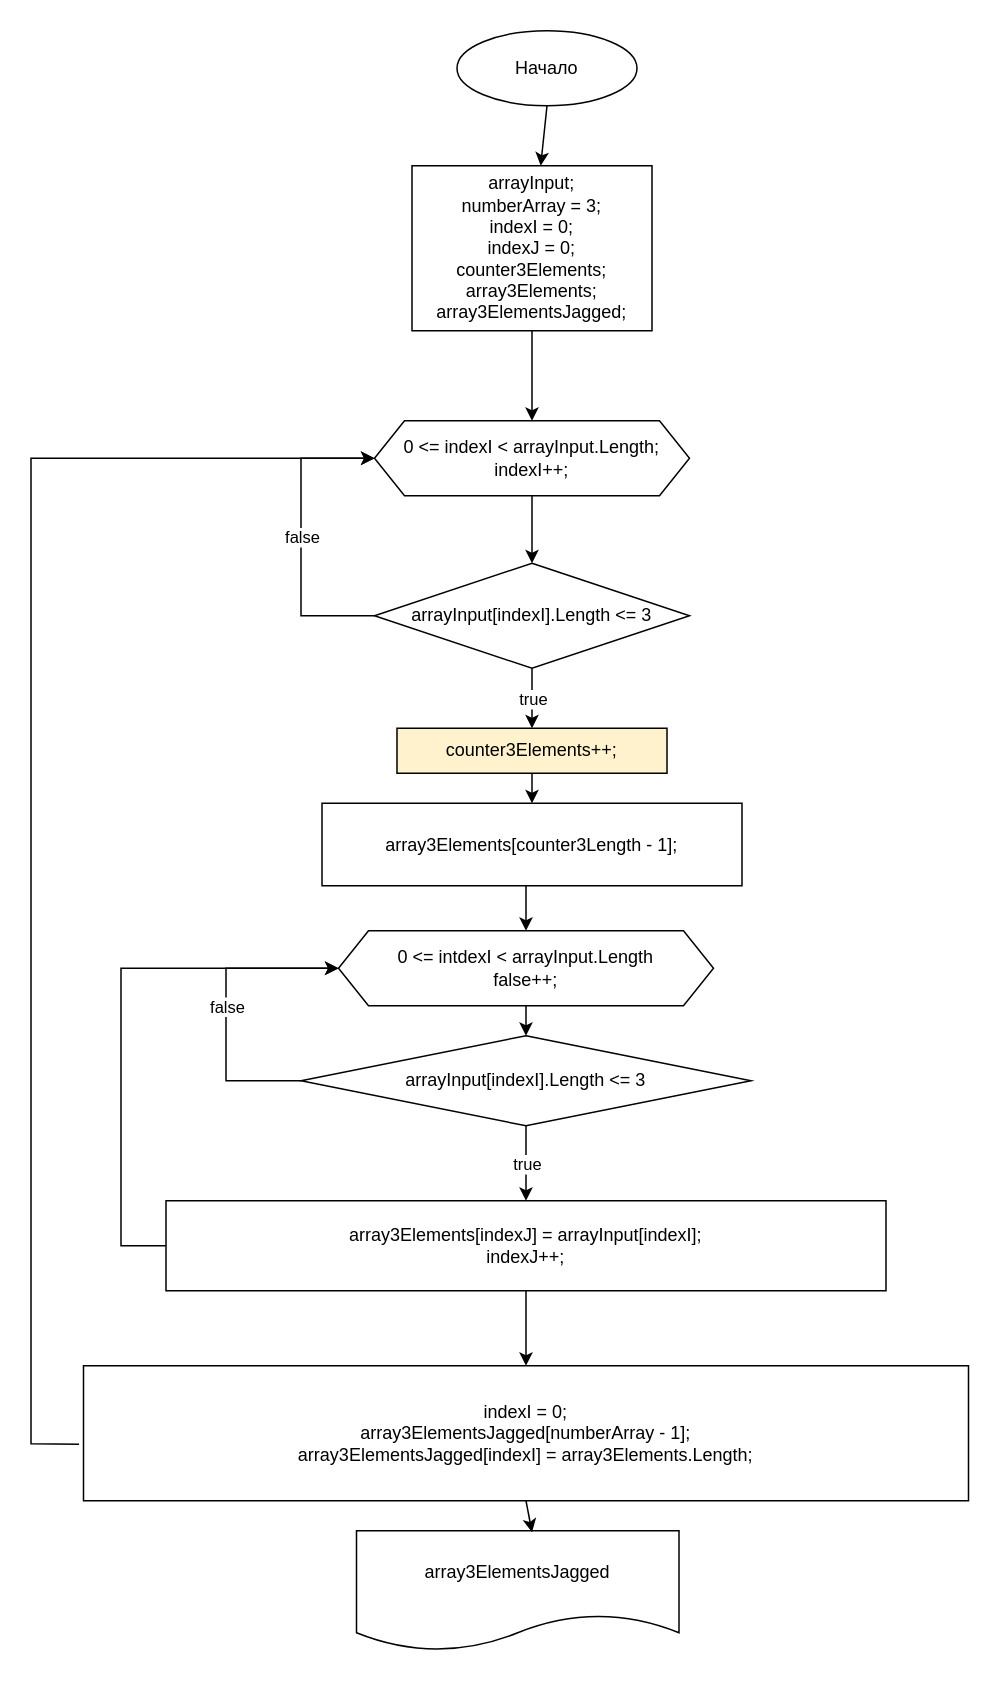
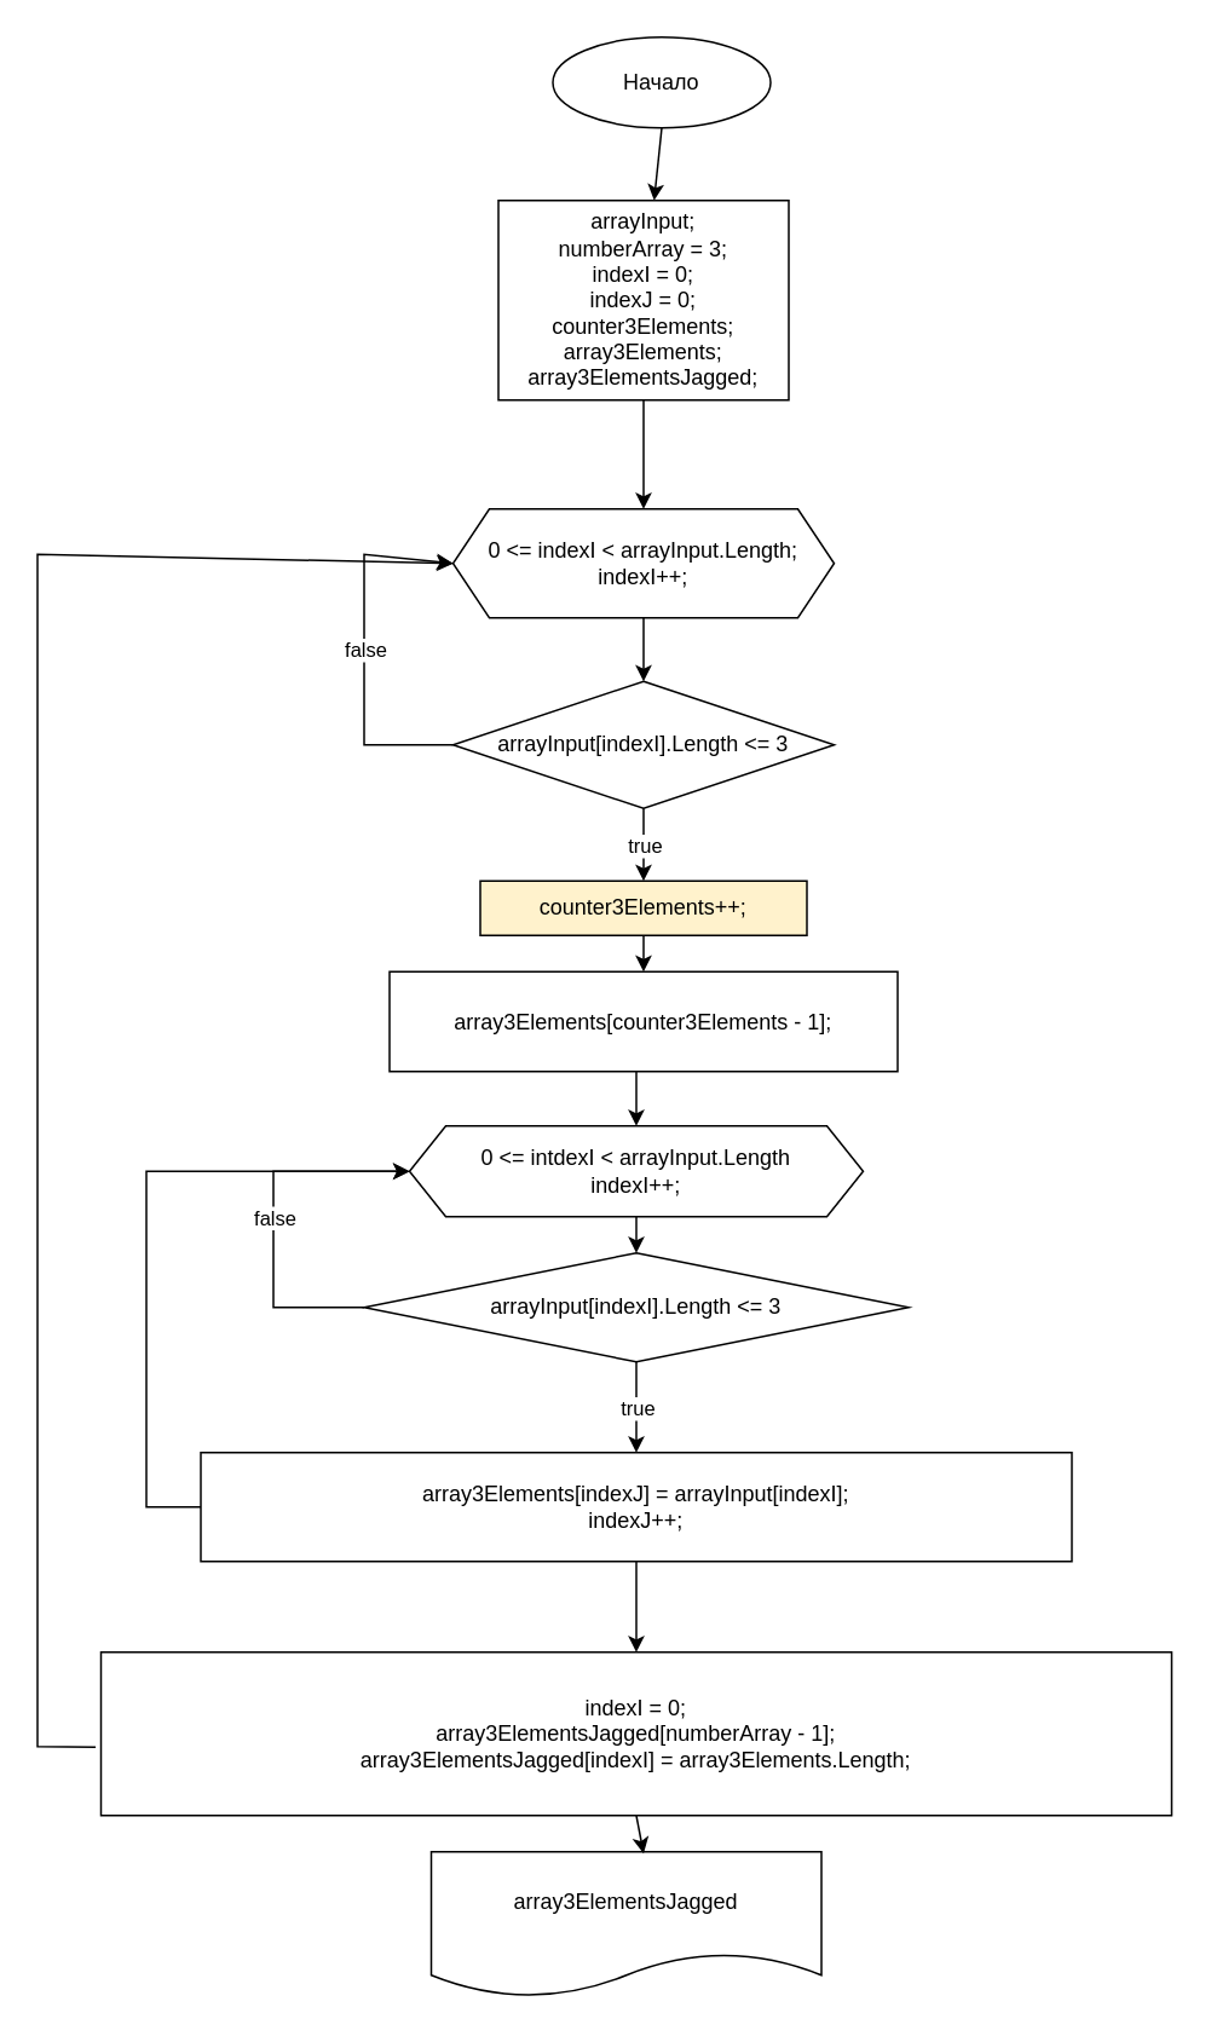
  <mxCell id="0" />
  <mxCell id="1" parent="0" />
  <mxCell id="2" value="Начало" style="ellipse;whiteSpace=wrap;html=1;" vertex="1" parent="1"><mxGeometry x="304" y="20" width="120" height="50" as="geometry" /></mxCell>
  <mxCell id="3" value="arrayInput;&lt;br&gt;numberArray = 3;&lt;br&gt;indexI = 0;&lt;br&gt;indexJ = 0;&lt;br&gt;counter3Elements;&lt;br&gt;array3Elements;&lt;br&gt;array3ElementsJagged;" style="rounded=0;whiteSpace=wrap;html=1;" vertex="1" parent="1"><mxGeometry x="274" y="110" width="160" height="110" as="geometry" /></mxCell>
  <mxCell id="4" value="" style="endArrow=classic;html=1;rounded=0;exitX=0.5;exitY=1;exitDx=0;exitDy=0;" edge="1" parent="1" source="2" target="3"><mxGeometry width="50" height="50" relative="1" as="geometry"><mxPoint x="390" y="365" as="sourcePoint" /><mxPoint x="440" y="315" as="targetPoint" /></mxGeometry></mxCell>
- <mxCell id="5" value="0 &amp;lt;= indexI &amp;lt; arrayInput.Length;&lt;br&gt;indexI++;" style="shape=hexagon;perimeter=hexagonPerimeter2;whiteSpace=wrap;html=1;fixedSize=1;" vertex="1" parent="1"><mxGeometry x="249" y="280" width="210" height="50" as="geometry" /></mxCell>
+ <mxCell id="5" value="0 &amp;lt;= indexI &amp;lt; arrayInput.Length;&lt;br&gt;indexI++;" style="shape=hexagon;perimeter=hexagonPerimeter2;whiteSpace=wrap;html=1;fixedSize=1;" vertex="1" parent="1"><mxGeometry x="249" y="280" width="210" height="60" as="geometry" /></mxCell>
  <mxCell id="6" value="&lt;span&gt;arrayInput[indexI].Length &amp;lt;= 3&lt;/span&gt;" style="rhombus;whiteSpace=wrap;html=1;" vertex="1" parent="1"><mxGeometry x="249" y="375" width="210" height="70" as="geometry" /></mxCell>
  <mxCell id="7" value="" style="endArrow=classic;html=1;rounded=0;exitX=0.5;exitY=1;exitDx=0;exitDy=0;entryX=0.5;entryY=0;entryDx=0;entryDy=0;" edge="1" parent="1" source="6" target="9"><mxGeometry relative="1" as="geometry"><mxPoint x="370" y="555" as="sourcePoint" /><mxPoint x="360" y="605" as="targetPoint" /></mxGeometry></mxCell>
  <mxCell id="8" value="true" style="edgeLabel;resizable=0;html=1;align=center;verticalAlign=middle;" connectable="0" vertex="1" parent="7"><mxGeometry relative="1" as="geometry" /></mxCell>
  <mxCell id="9" value="&lt;span&gt;counter3Elements++;&lt;/span&gt;" style="rounded=0;whiteSpace=wrap;html=1;fillColor=#fff2cc;" vertex="1" parent="1"><mxGeometry x="264" y="485" width="180" height="30" as="geometry" /></mxCell>
  <mxCell id="10" value="" style="endArrow=classic;html=1;rounded=0;exitX=0.5;exitY=1;exitDx=0;exitDy=0;entryX=0.5;entryY=0;entryDx=0;entryDy=0;" edge="1" parent="1" source="5" target="6"><mxGeometry width="50" height="50" relative="1" as="geometry"><mxPoint x="390" y="525" as="sourcePoint" /><mxPoint x="440" y="475" as="targetPoint" /></mxGeometry></mxCell>
- <mxCell id="11" value="&lt;span&gt;array3Elements[&lt;/span&gt;counter3Length - 1&lt;span&gt;];&lt;/span&gt;" style="rounded=0;whiteSpace=wrap;html=1;" vertex="1" parent="1"><mxGeometry x="214" y="535" width="280" height="55" as="geometry" /></mxCell>
+ <mxCell id="11" value="&lt;span&gt;array3Elements[&lt;/span&gt;counter3Elements - 1&lt;span&gt;];&lt;/span&gt;" style="rounded=0;whiteSpace=wrap;html=1;" vertex="1" parent="1"><mxGeometry x="214" y="535" width="280" height="55" as="geometry" /></mxCell>
  <mxCell id="12" value="indexI = 0;&lt;br&gt;array3ElementsJagged[numberArray&amp;nbsp;- 1];&lt;br&gt;array3ElementsJagged[indexI] = array3Elements.Length;" style="rounded=0;whiteSpace=wrap;html=1;" vertex="1" parent="1"><mxGeometry x="55" y="910" width="590" height="90" as="geometry" /></mxCell>
- <mxCell id="13" value="0 &amp;lt;= intdexI &amp;lt; arrayInput.Length&lt;br&gt;false++;" style="shape=hexagon;perimeter=hexagonPerimeter2;whiteSpace=wrap;html=1;fixedSize=1;" vertex="1" parent="1"><mxGeometry x="225" y="620" width="250" height="50" as="geometry" /></mxCell>
+ <mxCell id="13" value="0 &amp;lt;= intdexI &amp;lt; arrayInput.Length&lt;br&gt;indexI++;" style="shape=hexagon;perimeter=hexagonPerimeter2;whiteSpace=wrap;html=1;fixedSize=1;" vertex="1" parent="1"><mxGeometry x="225" y="620" width="250" height="50" as="geometry" /></mxCell>
  <mxCell id="14" value="&lt;span&gt;arrayInput[indexI].Length &amp;lt;= 3&lt;/span&gt;" style="rhombus;whiteSpace=wrap;html=1;" vertex="1" parent="1"><mxGeometry x="200" y="690" width="300" height="60" as="geometry" /></mxCell>
  <mxCell id="15" value="" style="endArrow=classic;html=1;rounded=0;exitX=0.5;exitY=1;exitDx=0;exitDy=0;" edge="1" parent="1" source="14" target="19"><mxGeometry relative="1" as="geometry"><mxPoint x="360" y="1000" as="sourcePoint" /><mxPoint x="340" y="1020" as="targetPoint" /></mxGeometry></mxCell>
  <mxCell id="16" value="true" style="edgeLabel;resizable=0;html=1;align=center;verticalAlign=middle;" connectable="0" vertex="1" parent="15"><mxGeometry relative="1" as="geometry" /></mxCell>
  <mxCell id="17" value="" style="endArrow=classic;html=1;rounded=0;exitX=0;exitY=0.5;exitDx=0;exitDy=0;entryX=0;entryY=0.5;entryDx=0;entryDy=0;" edge="1" parent="1" source="14" target="13"><mxGeometry relative="1" as="geometry"><mxPoint x="360" y="1000" as="sourcePoint" /><mxPoint x="120" y="810" as="targetPoint" /><Array as="points"><mxPoint x="150" y="720" /><mxPoint x="150" y="645" /></Array></mxGeometry></mxCell>
  <mxCell id="18" value="false" style="edgeLabel;resizable=0;html=1;align=center;verticalAlign=middle;" connectable="0" vertex="1" parent="17"><mxGeometry relative="1" as="geometry" /></mxCell>
  <mxCell id="19" value="&lt;span&gt;array3Elements[indexJ] = arrayInput[indexI];&lt;br&gt;indexJ++;&lt;br&gt;&lt;/span&gt;" style="rounded=0;whiteSpace=wrap;html=1;" vertex="1" parent="1"><mxGeometry x="110" y="800" width="480" height="60" as="geometry" /></mxCell>
  <mxCell id="20" value="" style="endArrow=classic;html=1;rounded=0;exitX=0.5;exitY=1;exitDx=0;exitDy=0;" edge="1" parent="1" source="9" target="11"><mxGeometry width="50" height="50" relative="1" as="geometry"><mxPoint x="390" y="805" as="sourcePoint" /><mxPoint x="440" y="755" as="targetPoint" /></mxGeometry></mxCell>
  <mxCell id="21" value="array3ElementsJagged" style="shape=document;whiteSpace=wrap;html=1;boundedLbl=1;" vertex="1" parent="1"><mxGeometry x="237" y="1020" width="215" height="80" as="geometry" /></mxCell>
  <mxCell id="22" value="" style="endArrow=classic;html=1;rounded=0;exitX=0.5;exitY=1;exitDx=0;exitDy=0;" edge="1" parent="1" source="13" target="14"><mxGeometry width="50" height="50" relative="1" as="geometry"><mxPoint x="390" y="770" as="sourcePoint" /><mxPoint x="440" y="720" as="targetPoint" /></mxGeometry></mxCell>
  <mxCell id="23" value="" style="endArrow=classic;html=1;rounded=0;exitX=0.5;exitY=1;exitDx=0;exitDy=0;" edge="1" parent="1" source="19" target="12"><mxGeometry width="50" height="50" relative="1" as="geometry"><mxPoint x="390" y="1110" as="sourcePoint" /><mxPoint x="440" y="1060" as="targetPoint" /></mxGeometry></mxCell>
  <mxCell id="24" value="" style="endArrow=classic;html=1;rounded=0;entryX=0;entryY=0.5;entryDx=0;entryDy=0;exitX=-0.005;exitY=0.581;exitDx=0;exitDy=0;exitPerimeter=0;" edge="1" parent="1" source="12" target="5"><mxGeometry width="50" height="50" relative="1" as="geometry"><mxPoint x="30" y="1230" as="sourcePoint" /><mxPoint x="279" y="260" as="targetPoint" /><Array as="points"><mxPoint x="20" y="962" /><mxPoint x="20" y="305" /></Array></mxGeometry></mxCell>
  <mxCell id="25" value="" style="endArrow=classic;html=1;rounded=0;exitX=0.5;exitY=1;exitDx=0;exitDy=0;" edge="1" parent="1" source="12"><mxGeometry width="50" height="50" relative="1" as="geometry"><mxPoint x="390" y="1410" as="sourcePoint" /><mxPoint x="354" y="1021" as="targetPoint" /></mxGeometry></mxCell>
  <mxCell id="26" value="" style="endArrow=classic;html=1;rounded=0;entryX=0.5;entryY=0;entryDx=0;entryDy=0;" edge="1" parent="1" target="13"><mxGeometry width="50" height="50" relative="1" as="geometry"><mxPoint x="350" y="590" as="sourcePoint" /><mxPoint x="400" y="710" as="targetPoint" /></mxGeometry></mxCell>
  <mxCell id="27" value="" style="endArrow=classic;html=1;rounded=0;exitX=0;exitY=0.5;exitDx=0;exitDy=0;entryX=0;entryY=0.5;entryDx=0;entryDy=0;" edge="1" parent="1" source="19" target="13"><mxGeometry width="50" height="50" relative="1" as="geometry"><mxPoint x="350" y="860" as="sourcePoint" /><mxPoint x="400" y="810" as="targetPoint" /><Array as="points"><mxPoint x="80" y="830" /><mxPoint x="80" y="645" /></Array></mxGeometry></mxCell>
  <mxCell id="28" value="" style="endArrow=classic;html=1;rounded=0;exitX=0;exitY=0.5;exitDx=0;exitDy=0;entryX=0;entryY=0.5;entryDx=0;entryDy=0;" edge="1" parent="1" source="6" target="5"><mxGeometry relative="1" as="geometry"><mxPoint x="360" y="510" as="sourcePoint" /><mxPoint x="460" y="510" as="targetPoint" /><Array as="points"><mxPoint x="200" y="410" /><mxPoint x="200" y="305" /></Array></mxGeometry></mxCell>
  <mxCell id="29" value="false" style="edgeLabel;resizable=0;html=1;align=center;verticalAlign=middle;" connectable="0" vertex="1" parent="28"><mxGeometry relative="1" as="geometry" /></mxCell>
  <mxCell id="30" value="" style="endArrow=classic;html=1;rounded=0;exitX=0.5;exitY=1;exitDx=0;exitDy=0;entryX=0.5;entryY=0;entryDx=0;entryDy=0;" edge="1" parent="1" source="3" target="5"><mxGeometry width="50" height="50" relative="1" as="geometry"><mxPoint x="390" y="330" as="sourcePoint" /><mxPoint x="440" y="280" as="targetPoint" /></mxGeometry></mxCell>
